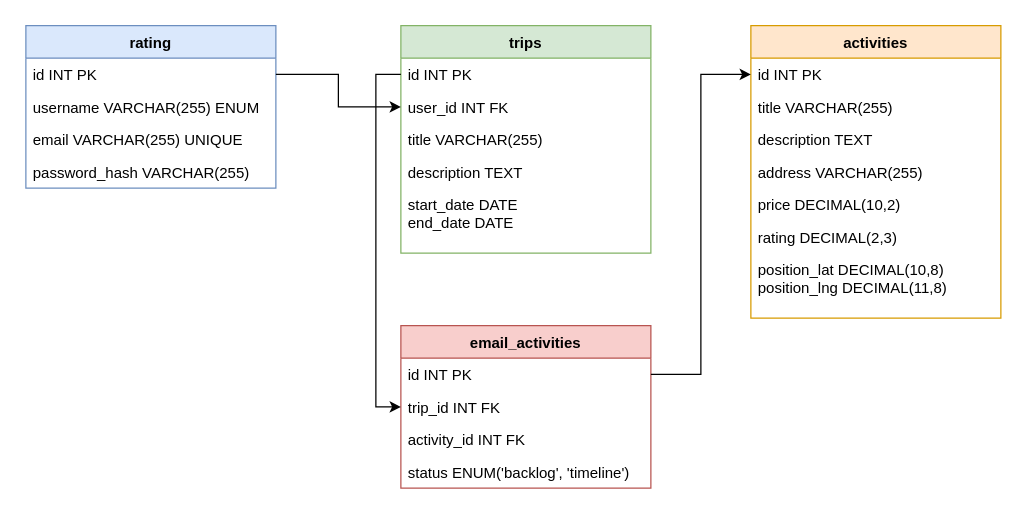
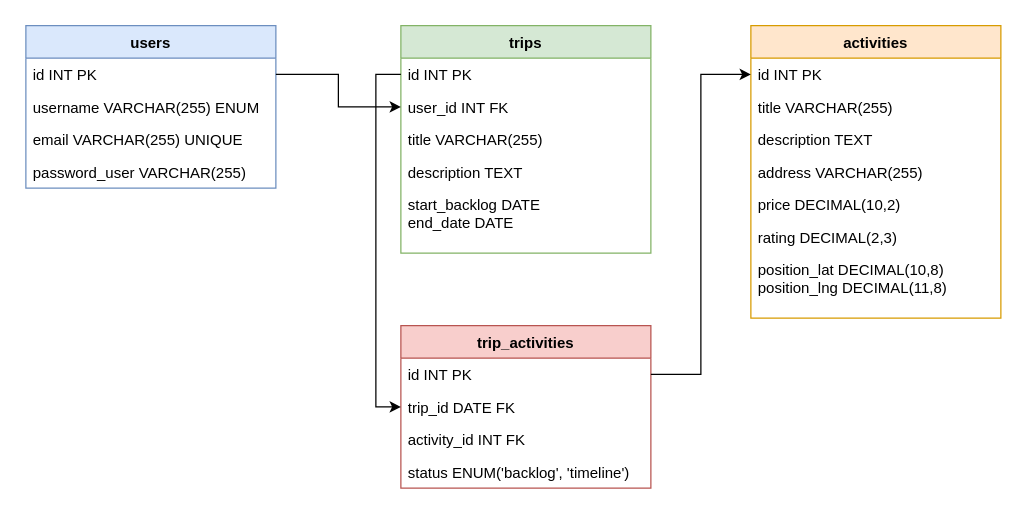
  <mxCell id="0" />
  <mxCell id="1" parent="0" />
- <mxCell id="2" value="rating" style="swimlane;fontStyle=1;align=center;verticalAlign=top;childLayout=stackLayout;horizontal=1;startSize=26;horizontalStack=0;resizeParent=1;resizeParentMax=0;resizeLast=0;collapsible=1;marginBottom=0;fillColor=#dae8fc;strokeColor=#6c8ebf;" parent="1" vertex="1"><mxGeometry x="20" y="20" width="200" height="130" as="geometry" /></mxCell>
+ <mxCell id="2" value="users" style="swimlane;fontStyle=1;align=center;verticalAlign=top;childLayout=stackLayout;horizontal=1;startSize=26;horizontalStack=0;resizeParent=1;resizeParentMax=0;resizeLast=0;collapsible=1;marginBottom=0;fillColor=#dae8fc;strokeColor=#6c8ebf;" parent="1" vertex="1"><mxGeometry x="20" y="20" width="200" height="130" as="geometry" /></mxCell>
  <mxCell id="3" value="id INT PK" style="text;strokeColor=none;fillColor=none;align=left;verticalAlign=top;spacingLeft=4;spacingRight=4;overflow=hidden;rotatable=0;points=[[0,0.5],[1,0.5]];portConstraint=eastwest;" parent="2" vertex="1"><mxGeometry y="26" width="200" height="26" as="geometry" /></mxCell>
  <mxCell id="4" value="username VARCHAR(255) ENUM" style="text;strokeColor=none;fillColor=none;align=left;verticalAlign=top;spacingLeft=4;spacingRight=4;overflow=hidden;rotatable=0;points=[[0,0.5],[1,0.5]];portConstraint=eastwest;" parent="2" vertex="1"><mxGeometry y="52" width="200" height="26" as="geometry" /></mxCell>
  <mxCell id="5" value="email VARCHAR(255) UNIQUE" style="text;strokeColor=none;fillColor=none;align=left;verticalAlign=top;spacingLeft=4;spacingRight=4;overflow=hidden;rotatable=0;points=[[0,0.5],[1,0.5]];portConstraint=eastwest;" parent="2" vertex="1"><mxGeometry y="78" width="200" height="26" as="geometry" /></mxCell>
- <mxCell id="6" value="password_hash VARCHAR(255)" style="text;strokeColor=none;fillColor=none;align=left;verticalAlign=top;spacingLeft=4;spacingRight=4;overflow=hidden;rotatable=0;points=[[0,0.5],[1,0.5]];portConstraint=eastwest;" parent="2" vertex="1"><mxGeometry y="104" width="200" height="26" as="geometry" /></mxCell>
+ <mxCell id="6" value="password_user VARCHAR(255)" style="text;strokeColor=none;fillColor=none;align=left;verticalAlign=top;spacingLeft=4;spacingRight=4;overflow=hidden;rotatable=0;points=[[0,0.5],[1,0.5]];portConstraint=eastwest;" parent="2" vertex="1"><mxGeometry y="104" width="200" height="26" as="geometry" /></mxCell>
  <mxCell id="7" value="trips" style="swimlane;fontStyle=1;align=center;verticalAlign=top;childLayout=stackLayout;horizontal=1;startSize=26;horizontalStack=0;resizeParent=1;resizeParentMax=0;resizeLast=0;collapsible=1;marginBottom=0;fillColor=#d5e8d4;strokeColor=#82b366;" parent="1" vertex="1"><mxGeometry x="320" y="20" width="200" height="182" as="geometry" /></mxCell>
  <mxCell id="8" value="id INT PK" style="text;strokeColor=none;fillColor=none;align=left;verticalAlign=top;spacingLeft=4;spacingRight=4;overflow=hidden;rotatable=0;points=[[0,0.5],[1,0.5]];portConstraint=eastwest;" parent="7" vertex="1"><mxGeometry y="26" width="200" height="26" as="geometry" /></mxCell>
  <mxCell id="9" value="user_id INT FK" style="text;strokeColor=none;fillColor=none;align=left;verticalAlign=top;spacingLeft=4;spacingRight=4;overflow=hidden;rotatable=0;points=[[0,0.5],[1,0.5]];portConstraint=eastwest;" parent="7" vertex="1"><mxGeometry y="52" width="200" height="26" as="geometry" /></mxCell>
  <mxCell id="10" value="title VARCHAR(255)" style="text;strokeColor=none;fillColor=none;align=left;verticalAlign=top;spacingLeft=4;spacingRight=4;overflow=hidden;rotatable=0;points=[[0,0.5],[1,0.5]];portConstraint=eastwest;" parent="7" vertex="1"><mxGeometry y="78" width="200" height="26" as="geometry" /></mxCell>
  <mxCell id="11" value="description TEXT" style="text;strokeColor=none;fillColor=none;align=left;verticalAlign=top;spacingLeft=4;spacingRight=4;overflow=hidden;rotatable=0;points=[[0,0.5],[1,0.5]];portConstraint=eastwest;" parent="7" vertex="1"><mxGeometry y="104" width="200" height="26" as="geometry" /></mxCell>
- <mxCell id="12" value="start_date DATE&#10;end_date DATE" style="text;strokeColor=none;fillColor=none;align=left;verticalAlign=top;spacingLeft=4;spacingRight=4;overflow=hidden;rotatable=0;points=[[0,0.5],[1,0.5]];portConstraint=eastwest;" parent="7" vertex="1"><mxGeometry y="130" width="200" height="52" as="geometry" /></mxCell>
+ <mxCell id="12" value="start_backlog DATE&#10;end_date DATE" style="text;strokeColor=none;fillColor=none;align=left;verticalAlign=top;spacingLeft=4;spacingRight=4;overflow=hidden;rotatable=0;points=[[0,0.5],[1,0.5]];portConstraint=eastwest;" parent="7" vertex="1"><mxGeometry y="130" width="200" height="52" as="geometry" /></mxCell>
  <mxCell id="13" value="activities" style="swimlane;fontStyle=1;align=center;verticalAlign=top;childLayout=stackLayout;horizontal=1;startSize=26;horizontalStack=0;resizeParent=1;resizeParentMax=0;resizeLast=0;collapsible=1;marginBottom=0;fillColor=#ffe6cc;strokeColor=#d79b00;" parent="1" vertex="1"><mxGeometry x="600" y="20" width="200" height="234" as="geometry" /></mxCell>
  <mxCell id="14" value="id INT PK" style="text;strokeColor=none;fillColor=none;align=left;verticalAlign=top;spacingLeft=4;spacingRight=4;overflow=hidden;rotatable=0;points=[[0,0.5],[1,0.5]];portConstraint=eastwest;" parent="13" vertex="1"><mxGeometry y="26" width="200" height="26" as="geometry" /></mxCell>
  <mxCell id="15" value="title VARCHAR(255)" style="text;strokeColor=none;fillColor=none;align=left;verticalAlign=top;spacingLeft=4;spacingRight=4;overflow=hidden;rotatable=0;points=[[0,0.5],[1,0.5]];portConstraint=eastwest;" parent="13" vertex="1"><mxGeometry y="52" width="200" height="26" as="geometry" /></mxCell>
  <mxCell id="16" value="description TEXT" style="text;strokeColor=none;fillColor=none;align=left;verticalAlign=top;spacingLeft=4;spacingRight=4;overflow=hidden;rotatable=0;points=[[0,0.5],[1,0.5]];portConstraint=eastwest;" parent="13" vertex="1"><mxGeometry y="78" width="200" height="26" as="geometry" /></mxCell>
  <mxCell id="17" value="address VARCHAR(255)" style="text;strokeColor=none;fillColor=none;align=left;verticalAlign=top;spacingLeft=4;spacingRight=4;overflow=hidden;rotatable=0;points=[[0,0.5],[1,0.5]];portConstraint=eastwest;" parent="13" vertex="1"><mxGeometry y="104" width="200" height="26" as="geometry" /></mxCell>
  <mxCell id="18" value="price DECIMAL(10,2)" style="text;strokeColor=none;fillColor=none;align=left;verticalAlign=top;spacingLeft=4;spacingRight=4;overflow=hidden;rotatable=0;points=[[0,0.5],[1,0.5]];portConstraint=eastwest;" parent="13" vertex="1"><mxGeometry y="130" width="200" height="26" as="geometry" /></mxCell>
  <mxCell id="19" value="rating DECIMAL(2,3)" style="text;strokeColor=none;fillColor=none;align=left;verticalAlign=top;spacingLeft=4;spacingRight=4;overflow=hidden;rotatable=0;points=[[0,0.5],[1,0.5]];portConstraint=eastwest;" parent="13" vertex="1"><mxGeometry y="156" width="200" height="26" as="geometry" /></mxCell>
  <mxCell id="20" value="position_lat DECIMAL(10,8)&#10;position_lng DECIMAL(11,8)" style="text;strokeColor=none;fillColor=none;align=left;verticalAlign=top;spacingLeft=4;spacingRight=4;overflow=hidden;rotatable=0;points=[[0,0.5],[1,0.5]];portConstraint=eastwest;" parent="13" vertex="1"><mxGeometry y="182" width="200" height="52" as="geometry" /></mxCell>
- <mxCell id="21" value="email_activities" style="swimlane;fontStyle=1;align=center;verticalAlign=top;childLayout=stackLayout;horizontal=1;startSize=26;horizontalStack=0;resizeParent=1;resizeParentMax=0;resizeLast=0;collapsible=1;marginBottom=0;fillColor=#f8cecc;strokeColor=#b85450;" parent="1" vertex="1"><mxGeometry x="320" y="260" width="200" height="130" as="geometry" /></mxCell>
+ <mxCell id="21" value="trip_activities" style="swimlane;fontStyle=1;align=center;verticalAlign=top;childLayout=stackLayout;horizontal=1;startSize=26;horizontalStack=0;resizeParent=1;resizeParentMax=0;resizeLast=0;collapsible=1;marginBottom=0;fillColor=#f8cecc;strokeColor=#b85450;" parent="1" vertex="1"><mxGeometry x="320" y="260" width="200" height="130" as="geometry" /></mxCell>
  <mxCell id="22" value="id INT PK" style="text;strokeColor=none;fillColor=none;align=left;verticalAlign=top;spacingLeft=4;spacingRight=4;overflow=hidden;rotatable=0;points=[[0,0.5],[1,0.5]];portConstraint=eastwest;" parent="21" vertex="1"><mxGeometry y="26" width="200" height="26" as="geometry" /></mxCell>
- <mxCell id="23" value="trip_id INT FK" style="text;strokeColor=none;fillColor=none;align=left;verticalAlign=top;spacingLeft=4;spacingRight=4;overflow=hidden;rotatable=0;points=[[0,0.5],[1,0.5]];portConstraint=eastwest;" parent="21" vertex="1"><mxGeometry y="52" width="200" height="26" as="geometry" /></mxCell>
+ <mxCell id="23" value="trip_id DATE FK" style="text;strokeColor=none;fillColor=none;align=left;verticalAlign=top;spacingLeft=4;spacingRight=4;overflow=hidden;rotatable=0;points=[[0,0.5],[1,0.5]];portConstraint=eastwest;" parent="21" vertex="1"><mxGeometry y="52" width="200" height="26" as="geometry" /></mxCell>
  <mxCell id="24" value="activity_id INT FK" style="text;strokeColor=none;fillColor=none;align=left;verticalAlign=top;spacingLeft=4;spacingRight=4;overflow=hidden;rotatable=0;points=[[0,0.5],[1,0.5]];portConstraint=eastwest;" parent="21" vertex="1"><mxGeometry y="78" width="200" height="26" as="geometry" /></mxCell>
  <mxCell id="25" value="status ENUM('backlog', 'timeline')" style="text;strokeColor=none;fillColor=none;align=left;verticalAlign=top;spacingLeft=4;spacingRight=4;overflow=hidden;rotatable=0;points=[[0,0.5],[1,0.5]];portConstraint=eastwest;" parent="21" vertex="1"><mxGeometry y="104" width="200" height="26" as="geometry" /></mxCell>
  <mxCell id="26" style="edgeStyle=orthogonalEdgeStyle;rounded=0;orthogonalLoop=1;jettySize=auto;html=1;entryX=0;entryY=0.5;entryDx=0;entryDy=0;" edge="1" parent="1" source="22" target="14"><mxGeometry relative="1" as="geometry" /></mxCell>
  <mxCell id="27" style="edgeStyle=orthogonalEdgeStyle;rounded=0;orthogonalLoop=1;jettySize=auto;html=1;entryX=0;entryY=0.5;entryDx=0;entryDy=0;" edge="1" parent="1" source="8" target="23"><mxGeometry relative="1" as="geometry" /></mxCell>
  <mxCell id="28" style="edgeStyle=orthogonalEdgeStyle;rounded=0;orthogonalLoop=1;jettySize=auto;html=1;entryX=0;entryY=0.5;entryDx=0;entryDy=0;" edge="1" parent="1" source="3" target="9"><mxGeometry relative="1" as="geometry" /></mxCell>
